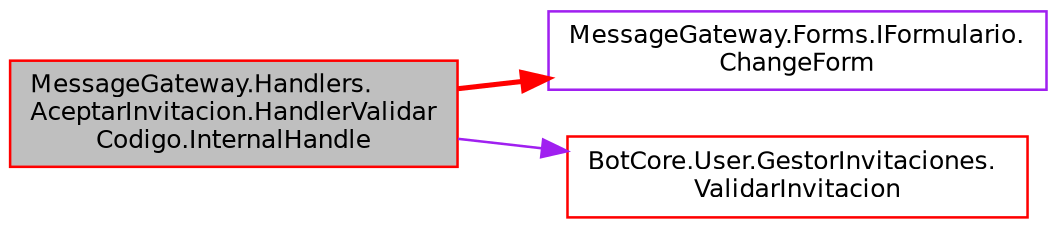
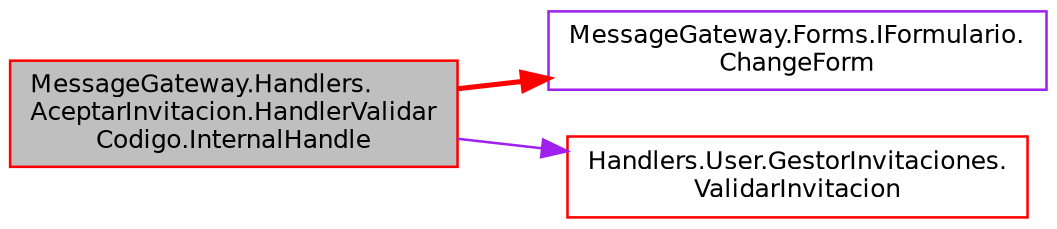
  digraph {
    rankdir=LR
    node [color=red fillcolor=white fontname=Helvetica fontsize=10 shape=record style=filled]
    edge [fontname=Helvetica fontsize=10 labelfontname=Helvetica labelfontsize=10]
    n1 [fillcolor=grey75 fontcolor=black height=0.2 label="MessageGateway.Handlers.\lAceptarInvitacion.HandlerValidar\lCodigo.InternalHandle" width=0.4]
    n2 [color=purple height=0.2 label="MessageGateway.Forms.IFormulario.\lChangeForm" width=0.4]
-   n3 [height=0.2 label="BotCore.User.GestorInvitaciones.\lValidarInvitacion" width=0.4]
+   n3 [height=0.2 label="Handlers.User.GestorInvitaciones.\lValidarInvitacion" width=0.4]
    n1 -> n2 [color=red style=bold]
    n1 -> n3 [color=purple style=solid]
  }
